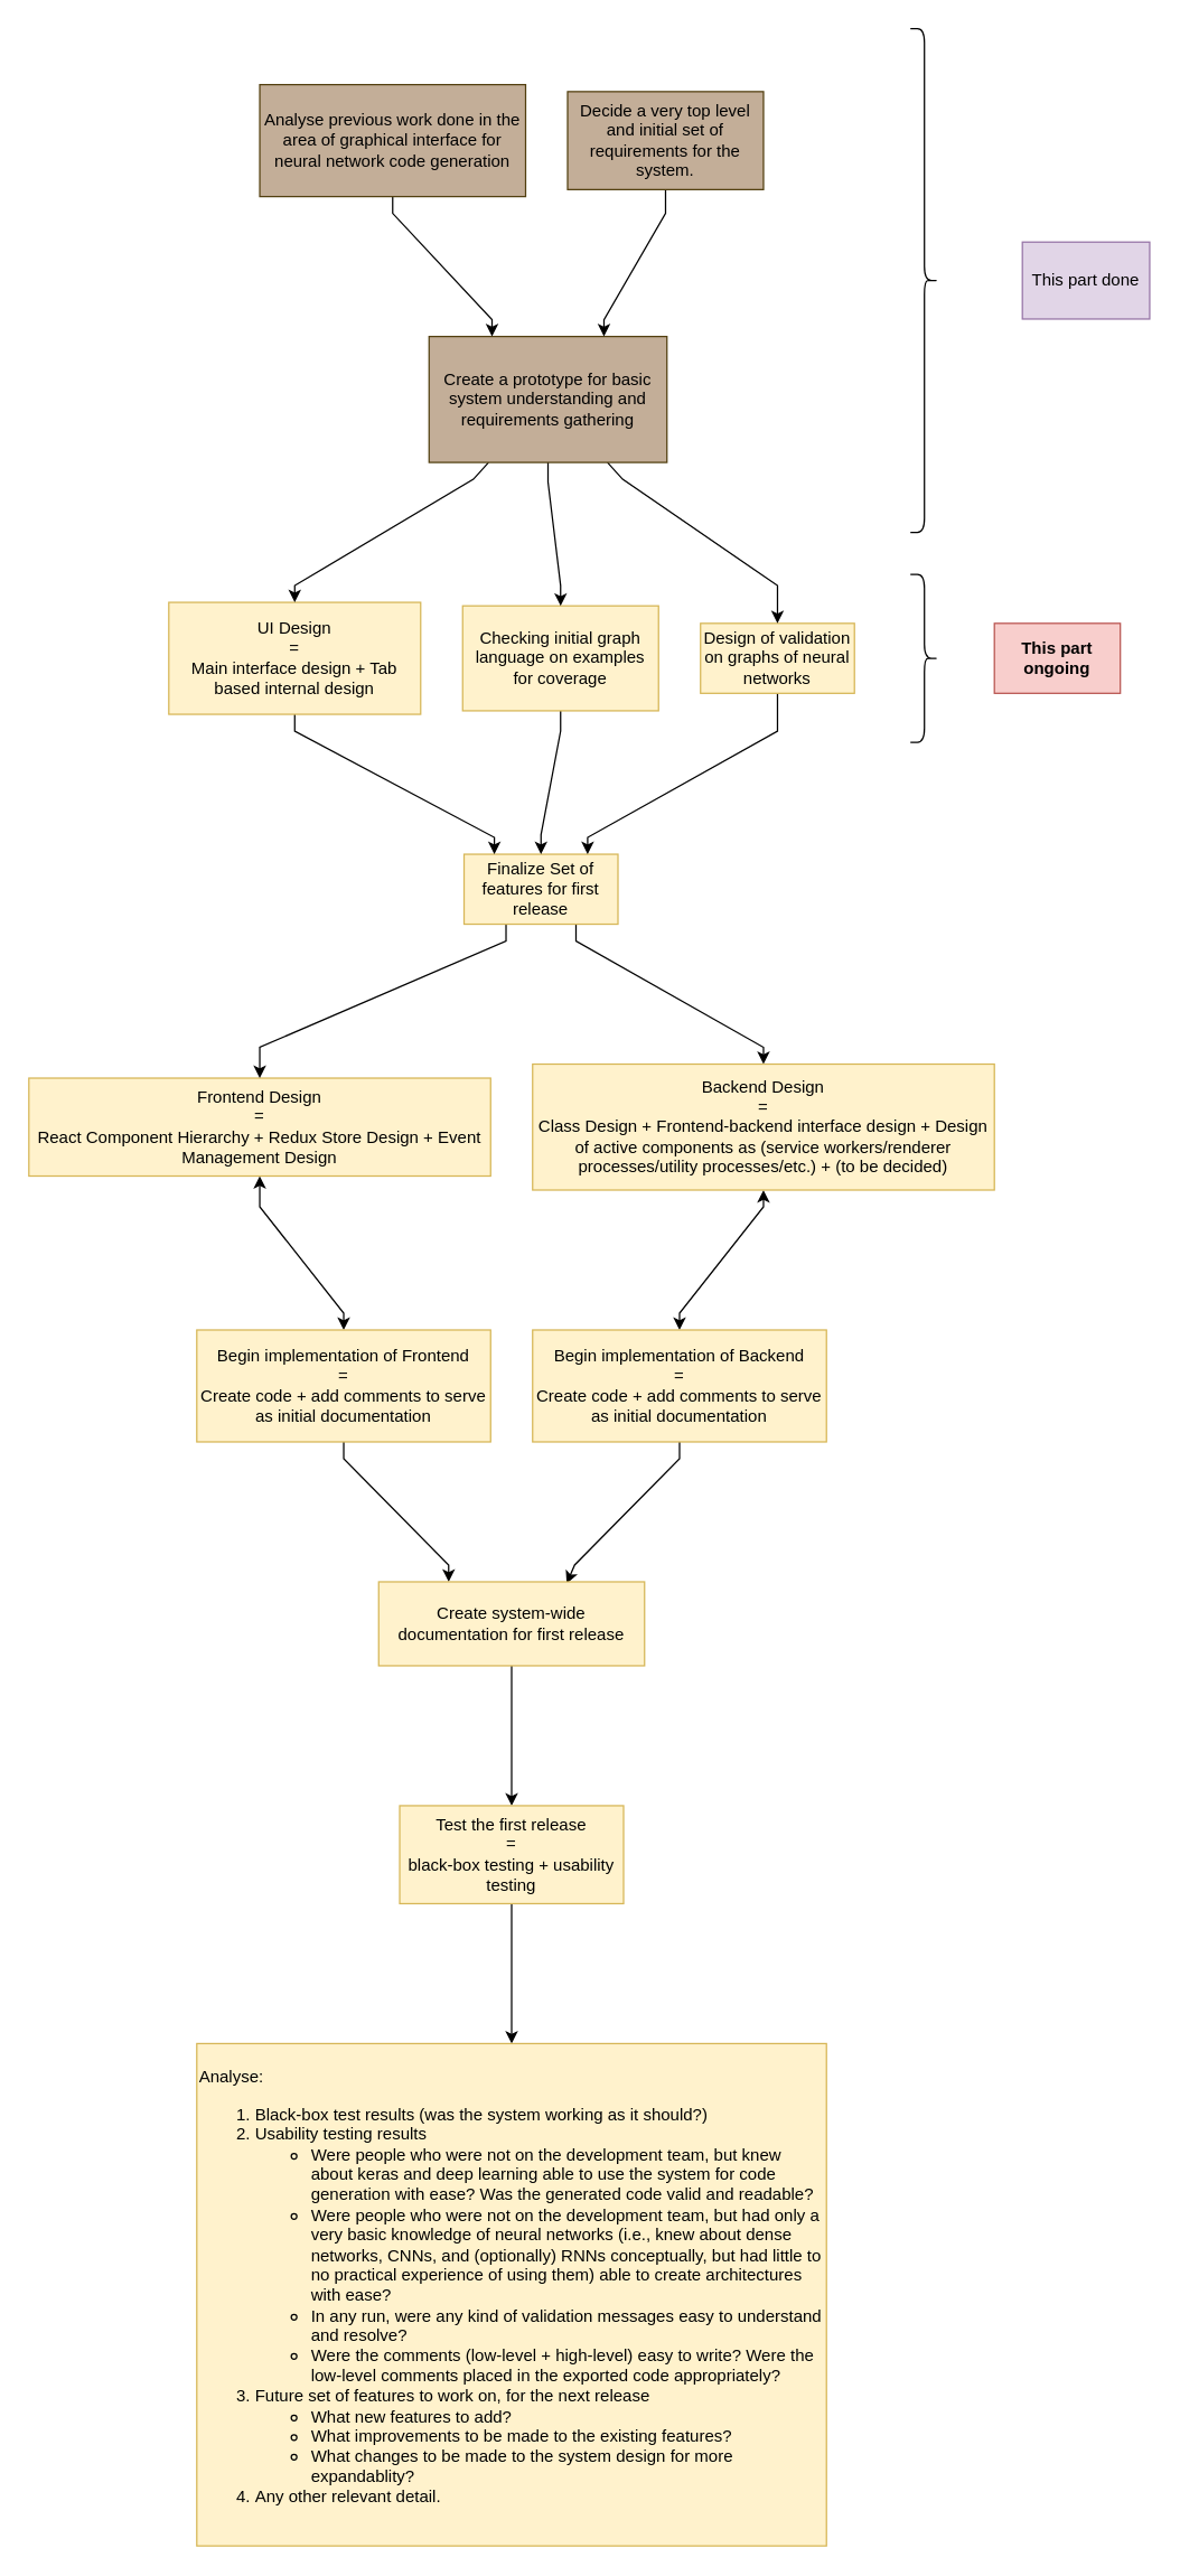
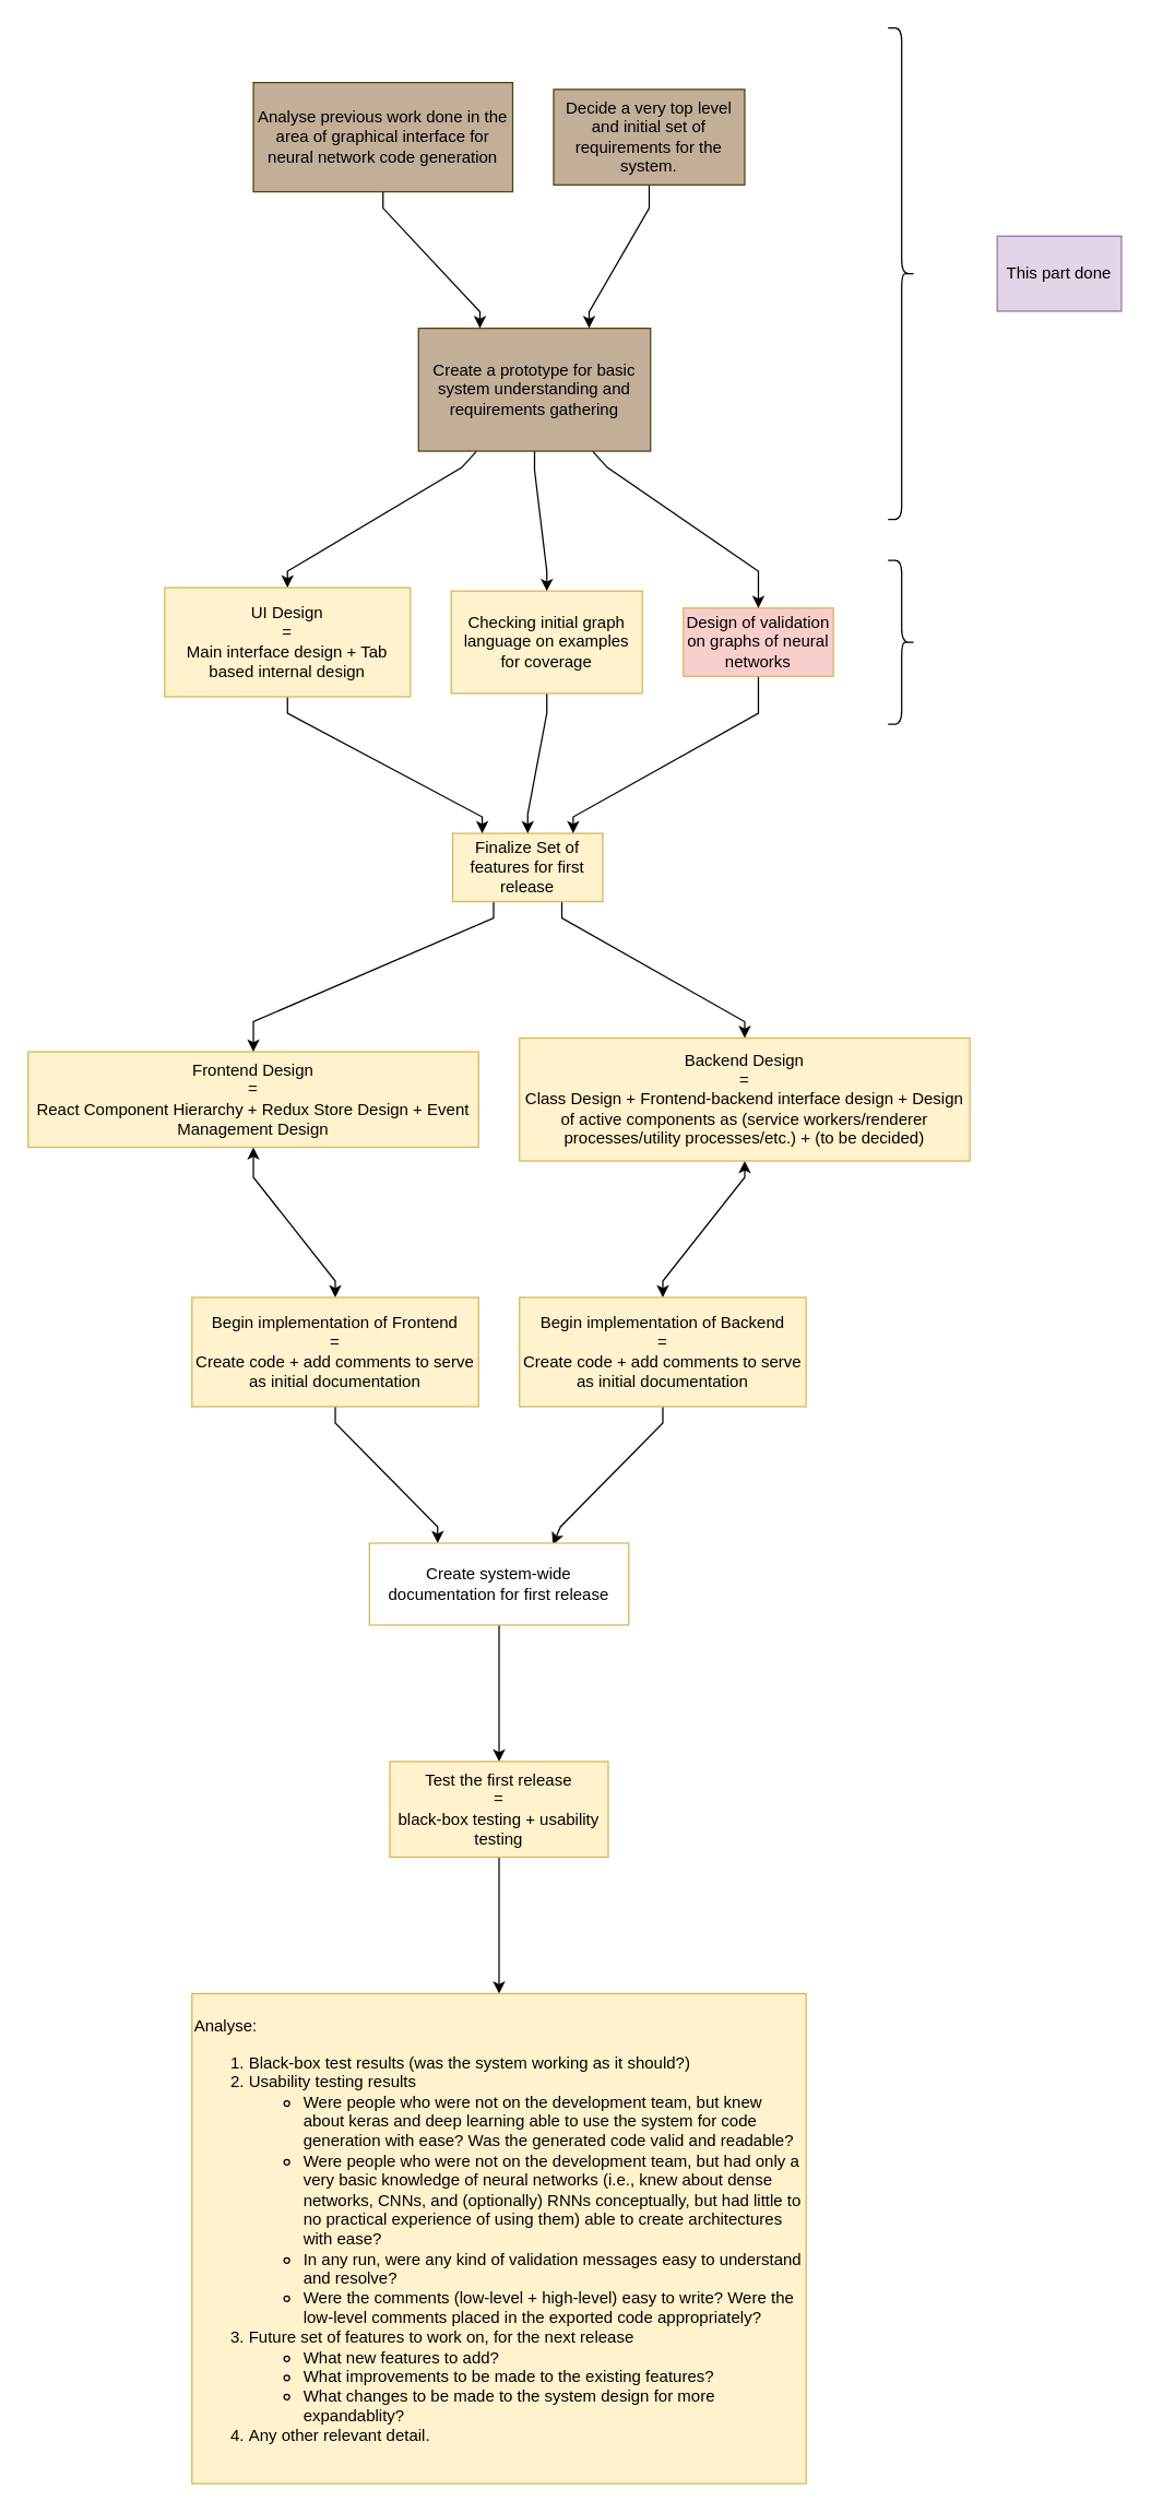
  <mxCell id="0" />
  <mxCell id="1" parent="0" />
  <mxCell id="2" style="rounded=0;orthogonalLoop=1;jettySize=auto;html=1;exitDx=0;exitDy=0;entryDx=0;entryDy=0;orthogonal=1;strokeColor=default;startArrow=classic;startFill=1;noEdgeStyle=1;" edge="1" parent="1" source="3" target="5"><mxGeometry relative="1" as="geometry"><Array as="points"><mxPoint x="185" y="862" /><mxPoint x="245" y="938" /></Array></mxGeometry></mxCell>
  <mxCell id="3" value="Frontend Design&lt;br&gt;=&lt;br&gt;React Component Hierarchy + Redux Store Design + Event Management Design" style="html=1;whiteSpace=wrap;fillColor=#fff2cc;strokeColor=#d6b656;" vertex="1" parent="1"><mxGeometry y="770" width="330" height="70" as="geometry" x="20" /></mxCell>
  <mxCell id="4" style="edgeStyle=orthogonalEdgeStyle;rounded=0;orthogonalLoop=1;jettySize=auto;html=1;exitX=0.5;exitY=1;exitDx=0;exitDy=0;noEdgeStyle=1;orthogonal=1;" edge="1" parent="1" source="5" target="20"><mxGeometry relative="1" as="geometry"><Array as="points"><mxPoint x="245" y="1042" /><mxPoint x="320" y="1118" /></Array></mxGeometry></mxCell>
  <mxCell id="5" value="Begin implementation of Frontend&lt;br&gt;=&lt;br&gt;Create code + add comments to serve as initial documentation" style="html=1;whiteSpace=wrap;fillColor=#fff2cc;strokeColor=#d6b656;" vertex="1" parent="1"><mxGeometry x="140" y="950" width="210" height="80" as="geometry" /></mxCell>
  <mxCell id="6" style="edgeStyle=orthogonalEdgeStyle;rounded=0;orthogonalLoop=1;jettySize=auto;html=1;exitDx=0;exitDy=0;noEdgeStyle=1;orthogonal=1;" edge="1" parent="1" source="8" target="3"><mxGeometry relative="1" as="geometry"><Array as="points"><mxPoint x="361" y="672" /><mxPoint x="185" y="748" /></Array></mxGeometry></mxCell>
  <mxCell id="7" style="edgeStyle=orthogonalEdgeStyle;rounded=0;orthogonalLoop=1;jettySize=auto;html=1;exitDx=0;exitDy=0;noEdgeStyle=1;orthogonal=1;" edge="1" parent="1" source="8" target="10"><mxGeometry relative="1" as="geometry"><Array as="points"><mxPoint x="411" y="672" /><mxPoint x="545" y="748" /></Array></mxGeometry></mxCell>
  <mxCell id="8" value="Finalize Set of features for first release" style="html=1;whiteSpace=wrap;fillColor=#fff2cc;strokeColor=#d6b656;" vertex="1" parent="1"><mxGeometry x="331" y="610" width="110" height="50" as="geometry" /></mxCell>
  <mxCell id="9" style="edgeStyle=orthogonalEdgeStyle;rounded=0;orthogonalLoop=1;jettySize=auto;html=1;exitDx=0;exitDy=0;noEdgeStyle=1;orthogonal=1;startArrow=classic;startFill=1;" edge="1" parent="1" source="10" target="12"><mxGeometry relative="1" as="geometry"><Array as="points"><mxPoint x="545" y="862" /><mxPoint x="485" y="938" /></Array></mxGeometry></mxCell>
  <mxCell id="10" value="Backend Design&lt;br&gt;=&lt;br&gt;Class Design + Frontend-backend interface design + Design of active components as (service workers/renderer processes/utility processes/etc.) + (to be decided)" style="html=1;whiteSpace=wrap;fillColor=#fff2cc;strokeColor=#d6b656;" vertex="1" parent="1"><mxGeometry x="380" y="760" width="330" height="90" as="geometry" /></mxCell>
  <mxCell id="11" style="edgeStyle=orthogonalEdgeStyle;rounded=0;orthogonalLoop=1;jettySize=auto;html=1;exitX=0.5;exitY=1;exitDx=0;exitDy=0;entryX=0.707;entryY=0.021;entryDx=0;entryDy=0;entryPerimeter=0;noEdgeStyle=1;orthogonal=1;" edge="1" parent="1" source="12" target="20"><mxGeometry relative="1" as="geometry"><Array as="points"><mxPoint x="485" y="1042" /><mxPoint x="410" y="1118" /></Array></mxGeometry></mxCell>
  <mxCell id="12" value="Begin implementation of Backend&lt;br&gt;=&lt;br style=&quot;border-color: var(--border-color);&quot;&gt;Create code + add comments to serve as initial documentation" style="html=1;whiteSpace=wrap;fillColor=#fff2cc;strokeColor=#d6b656;" vertex="1" parent="1"><mxGeometry x="380" y="950" width="210" height="80" as="geometry" /></mxCell>
  <mxCell id="13" style="edgeStyle=orthogonalEdgeStyle;rounded=0;orthogonalLoop=1;jettySize=auto;html=1;exitDx=0;exitDy=0;noEdgeStyle=1;orthogonal=1;" edge="1" parent="1" source="14" target="8"><mxGeometry relative="1" as="geometry"><Array as="points"><mxPoint x="210" y="522" /><mxPoint x="352.667" y="598" /></Array></mxGeometry></mxCell>
  <mxCell id="14" value="UI Design&lt;br&gt;=&lt;br&gt;Main interface design + Tab based internal design" style="html=1;whiteSpace=wrap;fillColor=#fff2cc;strokeColor=#d6b656;" vertex="1" parent="1"><mxGeometry x="120" y="430" width="180" height="80" as="geometry" /></mxCell>
  <mxCell id="15" style="edgeStyle=orthogonalEdgeStyle;rounded=0;orthogonalLoop=1;jettySize=auto;html=1;exitX=0.5;exitY=1;exitDx=0;exitDy=0;noEdgeStyle=1;orthogonal=1;" edge="1" parent="1" source="16" target="8"><mxGeometry relative="1" as="geometry"><Array as="points"><mxPoint x="400" y="522" /><mxPoint x="386" y="596" /></Array></mxGeometry></mxCell>
  <mxCell id="16" value="Checking initial graph language on examples for coverage" style="html=1;whiteSpace=wrap;fillColor=#fff2cc;strokeColor=#d6b656;" vertex="1" parent="1"><mxGeometry x="330" y="432.5" width="140" height="75" as="geometry" /></mxCell>
  <mxCell id="17" style="edgeStyle=orthogonalEdgeStyle;rounded=0;orthogonalLoop=1;jettySize=auto;html=1;exitX=0.5;exitY=1;exitDx=0;exitDy=0;noEdgeStyle=1;orthogonal=1;" edge="1" parent="1" source="18" target="8"><mxGeometry relative="1" as="geometry"><Array as="points"><mxPoint x="555" y="522" /><mxPoint x="419.333" y="598" /></Array></mxGeometry></mxCell>
- <mxCell id="18" value="Design of validation on graphs of neural networks" style="html=1;whiteSpace=wrap;fillColor=#fff2cc;strokeColor=#d6b656;" vertex="1" parent="1"><mxGeometry x="500" y="445" width="110" height="50" as="geometry" /></mxCell>
+ <mxCell id="18" value="Design of validation on graphs of neural networks" style="html=1;whiteSpace=wrap;fillColor=#f8cecc;strokeColor=#d6b656;" vertex="1" parent="1"><mxGeometry x="500" y="445" width="110" height="50" as="geometry" /></mxCell>
  <mxCell id="19" style="edgeStyle=orthogonalEdgeStyle;rounded=0;orthogonalLoop=1;jettySize=auto;html=1;exitX=0.5;exitY=1;exitDx=0;exitDy=0;entryX=0.5;entryY=0;entryDx=0;entryDy=0;noEdgeStyle=1;orthogonal=1;" edge="1" parent="1" source="20" target="22"><mxGeometry relative="1" as="geometry"><Array as="points"><mxPoint x="365" y="1202" /><mxPoint x="365" y="1278" /></Array></mxGeometry></mxCell>
- <mxCell id="20" value="Create system-wide documentation for first release" style="html=1;whiteSpace=wrap;fillColor=#fff2cc;strokeColor=#d6b656;" vertex="1" parent="1"><mxGeometry x="270" y="1130" width="190" height="60" as="geometry" /></mxCell>
+ <mxCell id="20" value="Create system-wide documentation for first release" style="html=1;whiteSpace=wrap;fillColor=#ffffff;strokeColor=#d6b656;" vertex="1" parent="1"><mxGeometry x="270" y="1130" width="190" height="60" as="geometry" /></mxCell>
  <mxCell id="21" style="edgeStyle=orthogonalEdgeStyle;rounded=0;orthogonalLoop=1;jettySize=auto;html=1;exitX=0.5;exitY=1;exitDx=0;exitDy=0;entryX=0.5;entryY=0;entryDx=0;entryDy=0;noEdgeStyle=1;orthogonal=1;" edge="1" parent="1" source="22" target="33"><mxGeometry relative="1" as="geometry"><Array as="points"><mxPoint x="365" y="1372" /><mxPoint x="365" y="1448" /></Array></mxGeometry></mxCell>
  <mxCell id="22" value="Test the first release&lt;br&gt;=&lt;br&gt;black-box testing + usability testing" style="html=1;whiteSpace=wrap;fillColor=#fff2cc;strokeColor=#d6b656;" vertex="1" parent="1"><mxGeometry x="285" y="1290" width="160" height="70" as="geometry" /></mxCell>
  <mxCell id="23" style="edgeStyle=orthogonalEdgeStyle;rounded=0;orthogonalLoop=1;jettySize=auto;html=1;exitX=0.25;exitY=1;exitDx=0;exitDy=0;noEdgeStyle=1;orthogonal=1;" edge="1" parent="1" source="26" target="14"><mxGeometry relative="1" as="geometry"><Array as="points"><mxPoint x="337.667" y="342" /><mxPoint x="210" y="418" /></Array></mxGeometry></mxCell>
  <mxCell id="24" style="edgeStyle=orthogonalEdgeStyle;rounded=0;orthogonalLoop=1;jettySize=auto;html=1;exitX=0.5;exitY=1;exitDx=0;exitDy=0;noEdgeStyle=1;orthogonal=1;" edge="1" parent="1" source="26" target="16"><mxGeometry relative="1" as="geometry"><Array as="points"><mxPoint x="391" y="344" /><mxPoint x="400" y="418" /></Array></mxGeometry></mxCell>
  <mxCell id="25" style="edgeStyle=orthogonalEdgeStyle;rounded=0;orthogonalLoop=1;jettySize=auto;html=1;exitX=0.75;exitY=1;exitDx=0;exitDy=0;noEdgeStyle=1;orthogonal=1;" edge="1" parent="1" source="26" target="18"><mxGeometry relative="1" as="geometry"><Array as="points"><mxPoint x="444.333" y="342" /><mxPoint x="555" y="418" /></Array></mxGeometry></mxCell>
  <mxCell id="26" value="Create a prototype for basic system understanding and requirements gathering" style="html=1;whiteSpace=wrap;fillColor=#c3ae98;strokeColor=#523f0f;" vertex="1" parent="1"><mxGeometry x="306" y="240" width="170" height="90" as="geometry" /></mxCell>
  <mxCell id="27" style="edgeStyle=orthogonalEdgeStyle;rounded=0;orthogonalLoop=1;jettySize=auto;html=1;exitX=0.5;exitY=1;exitDx=0;exitDy=0;noEdgeStyle=1;orthogonal=1;" edge="1" parent="1" source="28" target="26"><mxGeometry relative="1" as="geometry"><Array as="points"><mxPoint x="280" y="152" /><mxPoint x="351" y="228" /></Array></mxGeometry></mxCell>
  <mxCell id="28" value="Analyse previous work done in the area of graphical interface for neural network code generation" style="html=1;whiteSpace=wrap;fillColor=#c3ae98;strokeColor=#523f0f;" vertex="1" parent="1"><mxGeometry x="185" width="190" height="80" as="geometry" y="60" /></mxCell>
  <mxCell id="29" style="edgeStyle=orthogonalEdgeStyle;rounded=0;orthogonalLoop=1;jettySize=auto;html=1;exitX=0.5;exitY=1;exitDx=0;exitDy=0;noEdgeStyle=1;orthogonal=1;" edge="1" parent="1" source="30" target="26"><mxGeometry relative="1" as="geometry"><Array as="points"><mxPoint x="475" y="152" /><mxPoint x="431" y="228" /></Array></mxGeometry></mxCell>
  <mxCell id="30" value="Decide a very top level and initial set of requirements for the system." style="html=1;whiteSpace=wrap;fillColor=#c3ae98;strokeColor=#523f0f;" vertex="1" parent="1"><mxGeometry x="405" y="65" width="140" height="70" as="geometry" /></mxCell>
  <mxCell id="31" value="" style="shape=curlyBracket;whiteSpace=wrap;html=1;rounded=1;flipH=1;labelPosition=right;verticalLabelPosition=middle;align=left;verticalAlign=middle;movable=1;resizable=1;rotatable=1;deletable=1;editable=1;locked=0;connectable=1;" vertex="1" parent="1"><mxGeometry x="650" y="410" width="20" height="120" as="geometry" /></mxCell>
- <mxCell id="32" value="&lt;b&gt;This part ongoing&lt;/b&gt;" style="text;html=1;strokeColor=#b85450;fillColor=#f8cecc;align=center;verticalAlign=middle;whiteSpace=wrap;rounded=0;movable=1;resizable=1;rotatable=1;deletable=1;editable=1;locked=0;connectable=1;" vertex="1" parent="1"><mxGeometry x="710" y="445" width="90" height="50" as="geometry" /></mxCell>
  <mxCell id="33" value="Analyse:&lt;br&gt;&lt;ol&gt;&lt;li&gt;Black-box test results (was the system working as it should?)&lt;/li&gt;&lt;li&gt;Usability testing results&amp;nbsp;&lt;/li&gt;&lt;ul&gt;&lt;li&gt;&lt;span style=&quot;background-color: initial;&quot;&gt;Were people who were not on the development team, but knew about keras and deep learning able to use the system for code generation with ease? Was the generated code valid and readable?&lt;/span&gt;&lt;/li&gt;&lt;li&gt;&lt;span style=&quot;background-color: initial;&quot;&gt;Were people who were not on the development team, but had only a very basic knowledge of neural networks (i.e., knew about dense networks, CNNs, and (optionally) RNNs conceptually, but had little to no practical experience of using them) able to create architectures with ease?&lt;/span&gt;&lt;/li&gt;&lt;li&gt;&lt;span style=&quot;background-color: initial;&quot;&gt;In any run, were any kind of validation messages easy to understand and resolve?&lt;/span&gt;&lt;/li&gt;&lt;li&gt;&lt;span style=&quot;background-color: initial;&quot;&gt;Were the comments (low-level + high-level) easy to write? Were the low-level comments placed in the exported code appropriately?&lt;/span&gt;&lt;/li&gt;&lt;/ul&gt;&lt;li&gt;Future set of features to work on, for the next release&lt;/li&gt;&lt;ul&gt;&lt;li&gt;What new features to add?&lt;/li&gt;&lt;li&gt;What improvements to be made to the existing features?&lt;/li&gt;&lt;li&gt;What changes to be made to the system design for more expandablity?&lt;/li&gt;&lt;/ul&gt;&lt;li&gt;Any other relevant detail.&lt;/li&gt;&lt;/ol&gt;" style="html=1;whiteSpace=wrap;fillColor=#fff2cc;strokeColor=#d6b656;align=left;" vertex="1" parent="1"><mxGeometry x="140" y="1460" width="450" height="359" as="geometry" /></mxCell>
  <mxCell id="34" value="" style="shape=curlyBracket;whiteSpace=wrap;html=1;rounded=1;flipH=1;labelPosition=right;verticalLabelPosition=middle;align=left;verticalAlign=middle;movable=1;resizable=1;rotatable=1;deletable=1;editable=1;locked=0;connectable=1;" vertex="1" parent="1"><mxGeometry x="650" y="20" width="20" height="360" as="geometry" /></mxCell>
  <mxCell id="35" value="This part done" style="text;html=1;strokeColor=#9673a6;fillColor=#e1d5e7;align=center;verticalAlign=middle;whiteSpace=wrap;rounded=0;movable=1;resizable=1;rotatable=1;deletable=1;editable=1;locked=0;connectable=1;" vertex="1" parent="1"><mxGeometry x="730" y="172.5" width="91" height="55" as="geometry" /></mxCell>
